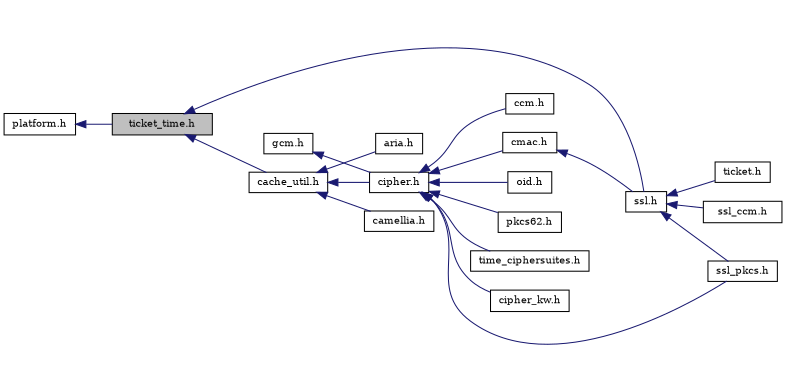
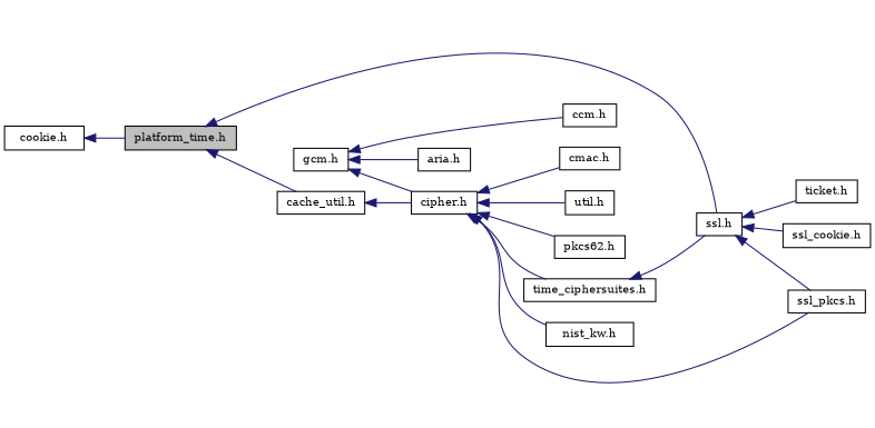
  digraph {
    fontname="DejaVu Serif"
    rankdir=LR
    node [color=black fontname="DejaVu Serif" fontsize=10 shape=record]
    edge [color=midnightblue dir=back fontname="DejaVu Serif" fontsize=10 labelfontname=Helvetica labelfontsize=10 style=solid]
-   n1 [fillcolor=grey75 fontcolor=black height=0.2 label="ticket_time.h" style=filled width=0.4]
+   n1 [fillcolor=grey75 fontcolor=black height=0.2 label="platform_time.h" style=filled width=0.4]
    n2 [height=0.2 label="cache_util.h" width=0.4]
    n3 [height=0.2 label="ssl.h" width=0.4]
    n4 [height=0.2 label="aria.h" width=0.4]
-   n5 [height=0.2 label="camellia.h" width=0.4]
    n6 [height=0.2 label="cipher.h" width=0.4]
    n7 [height=0.2 label="ssl_pkcs.h" width=0.4]
    n8 [height=0.2 label="ticket.h" width=0.4]
-   n9 [height=0.2 label="ssl_ccm.h" width=0.4]
-   n10 [height=0.2 label="platform.h" width=0.4]
+   n9 [height=0.2 label="ssl_cookie.h" width=0.4]
+   n10 [height=0.2 label="cookie.h" width=0.4]
    n11 [height=0.2 label="ccm.h" width=0.4]
    n12 [height=0.2 label="cmac.h" width=0.4]
    n13 [height=0.2 label="time_ciphersuites.h" width=0.4]
-   n14 [height=0.2 label="cipher_kw.h" width=0.4]
-   n15 [height=0.2 label="oid.h" width=0.4]
+   n14 [height=0.2 label="nist_kw.h" width=0.4]
+   n15 [height=0.2 label="util.h" width=0.4]
    n16 [height=0.2 label="pkcs62.h" width=0.4]
    n17 [height=0.2 label="gcm.h" width=0.4]
    n1 -> n2
    n1 -> n3
-   n2 -> n4
-   n2 -> n5
+   n17 -> n4
    n2 -> n6
    n3 -> n7
    n3 -> n8
    n3 -> n9
    n6 -> n7
-   n6 -> n11
+   n17 -> n11
    n6 -> n12
    n6 -> n13
    n6 -> n14
    n6 -> n15
    n6 -> n16
    n10 -> n1
-   n12 -> n3
+   n13 -> n3
    n17 -> n6
  }
